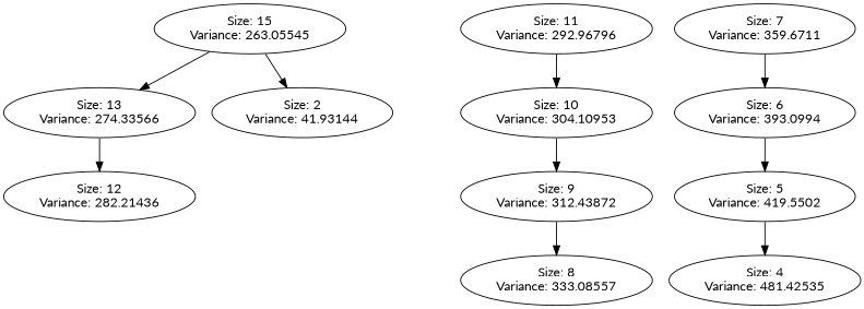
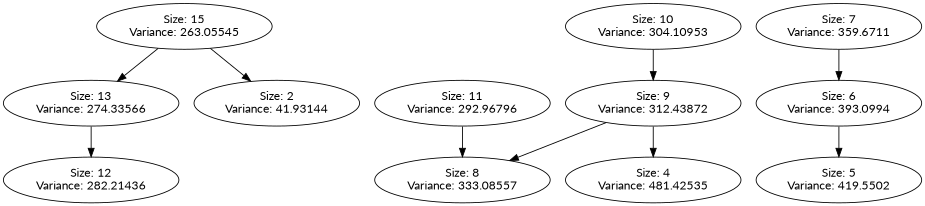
  digraph {
    L=9
    fontname=Lato
    node [fontname=Lato]
    edge [fontname=Lato]
    "Size: 15\nVariance: 263.05545"
    "Size: 13\nVariance: 274.33566"
    "Size: 2\nVariance: 41.93144"
    "Size: 12\nVariance: 282.21436"
    "Size: 11\nVariance: 292.96796"
    "Size: 10\nVariance: 304.10953"
    "Size: 9\nVariance: 312.43872"
    "Size: 8\nVariance: 333.08557"
    "Size: 7\nVariance: 359.6711"
    "Size: 6\nVariance: 393.0994"
    "Size: 5\nVariance: 419.5502"
    "Size: 4\nVariance: 481.42535"
    "Size: 15\nVariance: 263.05545" -> "Size: 13\nVariance: 274.33566"
    "Size: 15\nVariance: 263.05545" -> "Size: 2\nVariance: 41.93144"
    "Size: 13\nVariance: 274.33566" -> "Size: 12\nVariance: 282.21436"
-   "Size: 11\nVariance: 292.96796" -> "Size: 10\nVariance: 304.10953"
+   "Size: 11\nVariance: 292.96796" -> "Size: 8\nVariance: 333.08557"
    "Size: 10\nVariance: 304.10953" -> "Size: 9\nVariance: 312.43872"
    "Size: 9\nVariance: 312.43872" -> "Size: 8\nVariance: 333.08557"
    "Size: 7\nVariance: 359.6711" -> "Size: 6\nVariance: 393.0994"
    "Size: 6\nVariance: 393.0994" -> "Size: 5\nVariance: 419.5502"
-   "Size: 5\nVariance: 419.5502" -> "Size: 4\nVariance: 481.42535"
+   "Size: 9\nVariance: 312.43872" -> "Size: 4\nVariance: 481.42535"
  }
